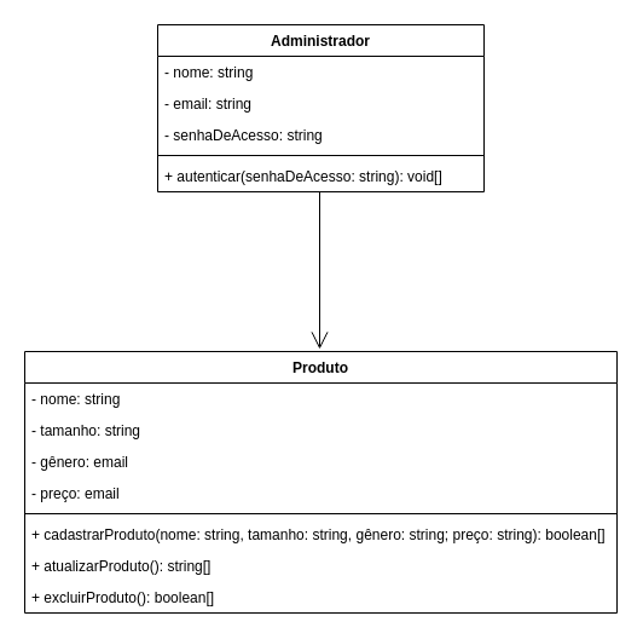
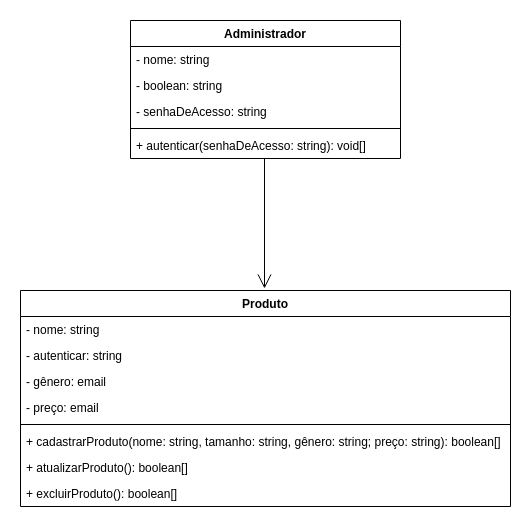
  <mxCell id="0" />
  <mxCell id="1" parent="0" />
  <mxCell id="2" value="Administrador" style="swimlane;fontStyle=1;align=center;verticalAlign=top;childLayout=stackLayout;horizontal=1;startSize=26;horizontalStack=0;resizeParent=1;resizeParentMax=0;resizeLast=0;collapsible=1;marginBottom=0;whiteSpace=wrap;html=1;" vertex="1" parent="1"><mxGeometry x="130" y="20" width="270" height="138" as="geometry" /></mxCell>
  <mxCell id="3" value="- nome: string" style="text;strokeColor=none;fillColor=none;align=left;verticalAlign=top;spacingLeft=4;spacingRight=4;overflow=hidden;rotatable=0;points=[[0,0.5],[1,0.5]];portConstraint=eastwest;whiteSpace=wrap;html=1;" vertex="1" parent="2"><mxGeometry y="26" width="270" height="26" as="geometry" /></mxCell>
- <mxCell id="4" value="- email: string" style="text;strokeColor=none;fillColor=none;align=left;verticalAlign=top;spacingLeft=4;spacingRight=4;overflow=hidden;rotatable=0;points=[[0,0.5],[1,0.5]];portConstraint=eastwest;whiteSpace=wrap;html=1;" vertex="1" parent="2"><mxGeometry y="52" width="270" height="26" as="geometry" /></mxCell>
+ <mxCell id="4" value="- boolean: string" style="text;strokeColor=none;fillColor=none;align=left;verticalAlign=top;spacingLeft=4;spacingRight=4;overflow=hidden;rotatable=0;points=[[0,0.5],[1,0.5]];portConstraint=eastwest;whiteSpace=wrap;html=1;" vertex="1" parent="2"><mxGeometry y="52" width="270" height="26" as="geometry" /></mxCell>
  <mxCell id="5" value="- senhaDeAcesso: string" style="text;strokeColor=none;fillColor=none;align=left;verticalAlign=top;spacingLeft=4;spacingRight=4;overflow=hidden;rotatable=0;points=[[0,0.5],[1,0.5]];portConstraint=eastwest;whiteSpace=wrap;html=1;" vertex="1" parent="2"><mxGeometry y="78" width="270" height="26" as="geometry" /></mxCell>
  <mxCell id="6" value="" style="line;strokeWidth=1;fillColor=none;align=left;verticalAlign=middle;spacingTop=-1;spacingLeft=3;spacingRight=3;rotatable=0;labelPosition=right;points=[];portConstraint=eastwest;strokeColor=inherit;" vertex="1" parent="2"><mxGeometry y="104" width="270" height="8" as="geometry" /></mxCell>
  <mxCell id="7" value="+ autenticar(senhaDeAcesso: string): void[]" style="text;strokeColor=none;fillColor=none;align=left;verticalAlign=top;spacingLeft=4;spacingRight=4;overflow=hidden;rotatable=0;points=[[0,0.5],[1,0.5]];portConstraint=eastwest;whiteSpace=wrap;html=1;" vertex="1" parent="2"><mxGeometry y="112" width="270" height="26" as="geometry" /></mxCell>
  <mxCell id="8" value="" style="endArrow=open;endFill=1;endSize=12;html=1;rounded=0;" edge="1" parent="1"><mxGeometry width="160" relative="1" as="geometry"><mxPoint x="264" y="158" as="sourcePoint" /><mxPoint x="264" y="288" as="targetPoint" /><Array as="points" /></mxGeometry></mxCell>
  <mxCell id="9" value="Produto" style="swimlane;fontStyle=1;align=center;verticalAlign=top;childLayout=stackLayout;horizontal=1;startSize=26;horizontalStack=0;resizeParent=1;resizeParentMax=0;resizeLast=0;collapsible=1;marginBottom=0;whiteSpace=wrap;html=1;" vertex="1" parent="1"><mxGeometry x="20" y="290" width="490" height="216" as="geometry" /></mxCell>
  <mxCell id="10" value="- nome: string" style="text;strokeColor=none;fillColor=none;align=left;verticalAlign=top;spacingLeft=4;spacingRight=4;overflow=hidden;rotatable=0;points=[[0,0.5],[1,0.5]];portConstraint=eastwest;whiteSpace=wrap;html=1;" vertex="1" parent="9"><mxGeometry y="26" width="490" height="26" as="geometry" /></mxCell>
- <mxCell id="11" value="- tamanho: string" style="text;strokeColor=none;fillColor=none;align=left;verticalAlign=top;spacingLeft=4;spacingRight=4;overflow=hidden;rotatable=0;points=[[0,0.5],[1,0.5]];portConstraint=eastwest;whiteSpace=wrap;html=1;" vertex="1" parent="9"><mxGeometry y="52" width="490" height="26" as="geometry" /></mxCell>
+ <mxCell id="11" value="- autenticar: string" style="text;strokeColor=none;fillColor=none;align=left;verticalAlign=top;spacingLeft=4;spacingRight=4;overflow=hidden;rotatable=0;points=[[0,0.5],[1,0.5]];portConstraint=eastwest;whiteSpace=wrap;html=1;" vertex="1" parent="9"><mxGeometry y="52" width="490" height="26" as="geometry" /></mxCell>
  <mxCell id="12" value="- gênero: email" style="text;strokeColor=none;fillColor=none;align=left;verticalAlign=top;spacingLeft=4;spacingRight=4;overflow=hidden;rotatable=0;points=[[0,0.5],[1,0.5]];portConstraint=eastwest;whiteSpace=wrap;html=1;" vertex="1" parent="9"><mxGeometry y="78" width="490" height="26" as="geometry" /></mxCell>
  <mxCell id="13" value="- preço: email" style="text;strokeColor=none;fillColor=none;align=left;verticalAlign=top;spacingLeft=4;spacingRight=4;overflow=hidden;rotatable=0;points=[[0,0.5],[1,0.5]];portConstraint=eastwest;whiteSpace=wrap;html=1;" vertex="1" parent="9"><mxGeometry y="104" width="490" height="26" as="geometry" /></mxCell>
  <mxCell id="14" value="" style="line;strokeWidth=1;fillColor=none;align=left;verticalAlign=middle;spacingTop=-1;spacingLeft=3;spacingRight=3;rotatable=0;labelPosition=right;points=[];portConstraint=eastwest;strokeColor=inherit;" vertex="1" parent="9"><mxGeometry y="130" width="490" height="8" as="geometry" /></mxCell>
  <mxCell id="15" value="+ cadastrarProduto(nome: string, tamanho: string, gênero: string; preço: string): boolean[]" style="text;strokeColor=none;fillColor=none;align=left;verticalAlign=top;spacingLeft=4;spacingRight=4;overflow=hidden;rotatable=0;points=[[0,0.5],[1,0.5]];portConstraint=eastwest;whiteSpace=wrap;html=1;" vertex="1" parent="9"><mxGeometry y="138" width="490" height="26" as="geometry" /></mxCell>
- <mxCell id="16" value="+ atualizarProduto(): string[]" style="text;strokeColor=none;fillColor=none;align=left;verticalAlign=top;spacingLeft=4;spacingRight=4;overflow=hidden;rotatable=0;points=[[0,0.5],[1,0.5]];portConstraint=eastwest;whiteSpace=wrap;html=1;" vertex="1" parent="9"><mxGeometry y="164" width="490" height="26" as="geometry" /></mxCell>
+ <mxCell id="16" value="+ atualizarProduto(): boolean[]" style="text;strokeColor=none;fillColor=none;align=left;verticalAlign=top;spacingLeft=4;spacingRight=4;overflow=hidden;rotatable=0;points=[[0,0.5],[1,0.5]];portConstraint=eastwest;whiteSpace=wrap;html=1;" vertex="1" parent="9"><mxGeometry y="164" width="490" height="26" as="geometry" /></mxCell>
  <mxCell id="17" value="+ excluirProduto(): boolean[]" style="text;strokeColor=none;fillColor=none;align=left;verticalAlign=top;spacingLeft=4;spacingRight=4;overflow=hidden;rotatable=0;points=[[0,0.5],[1,0.5]];portConstraint=eastwest;whiteSpace=wrap;html=1;" vertex="1" parent="9"><mxGeometry y="190" width="490" height="26" as="geometry" /></mxCell>
